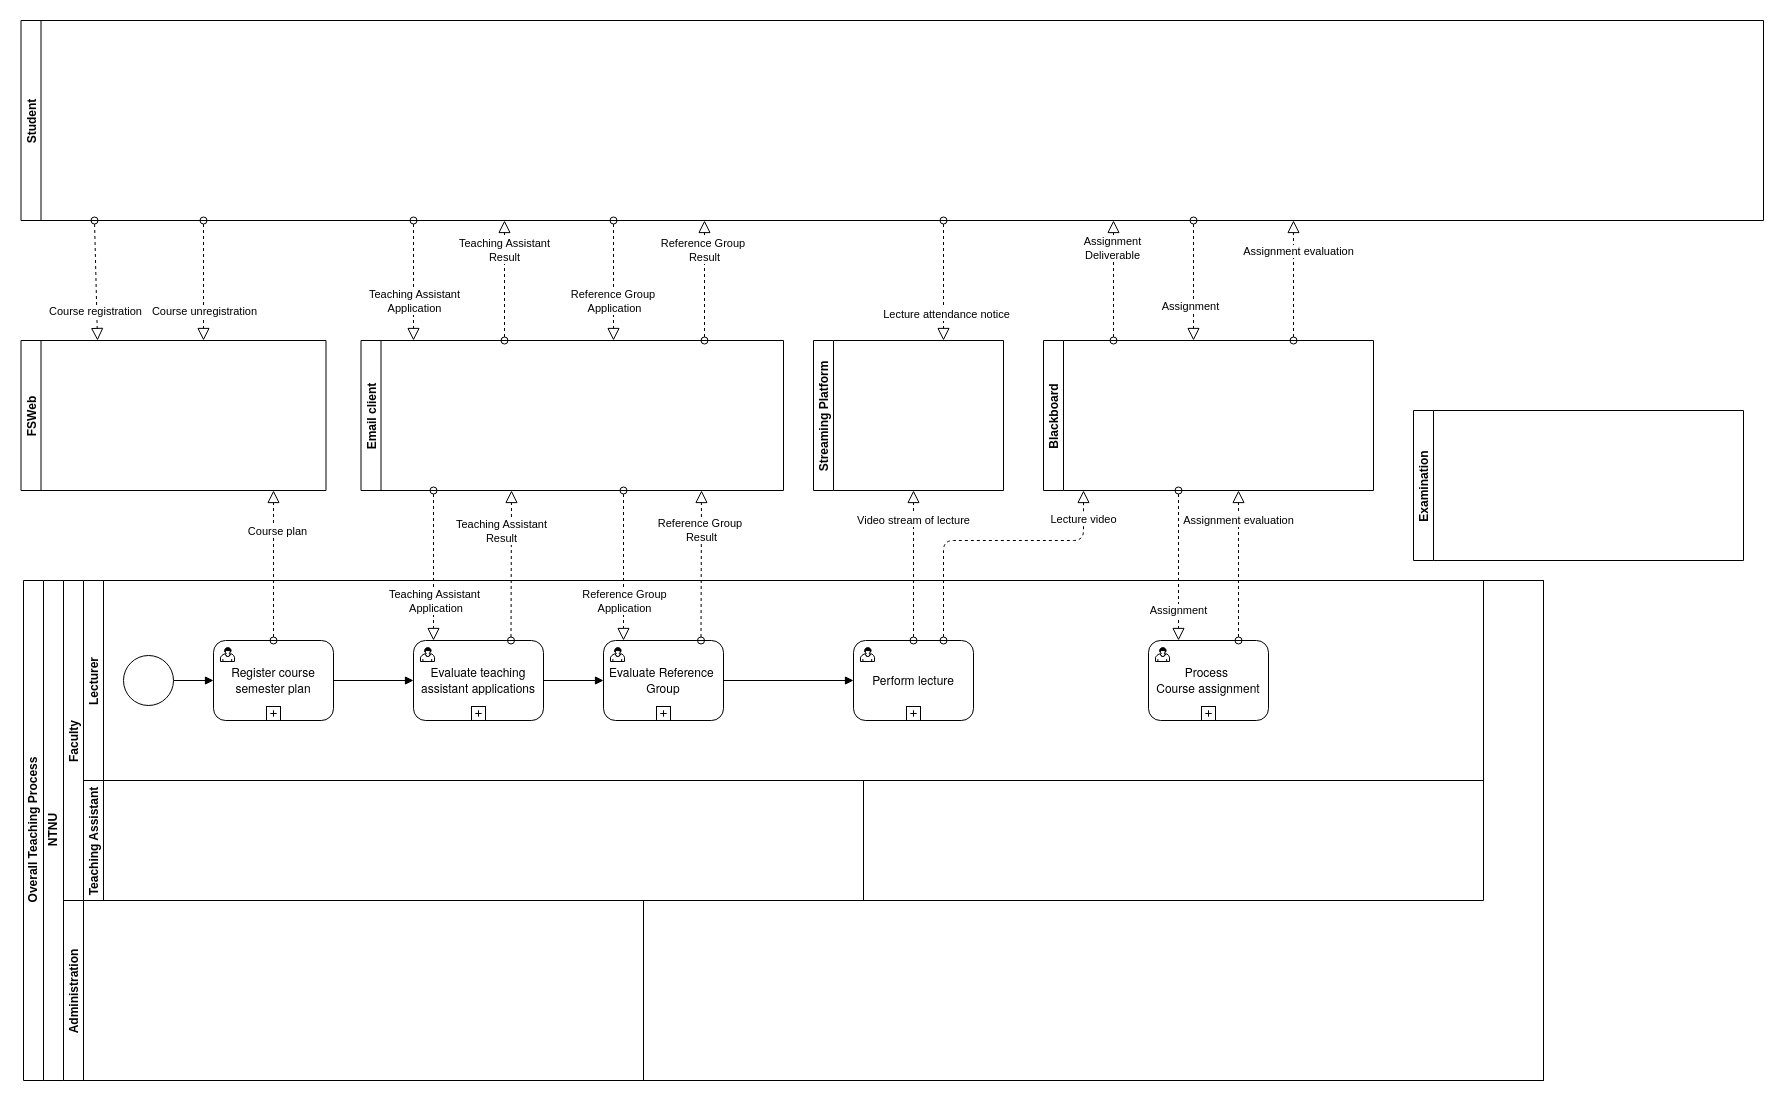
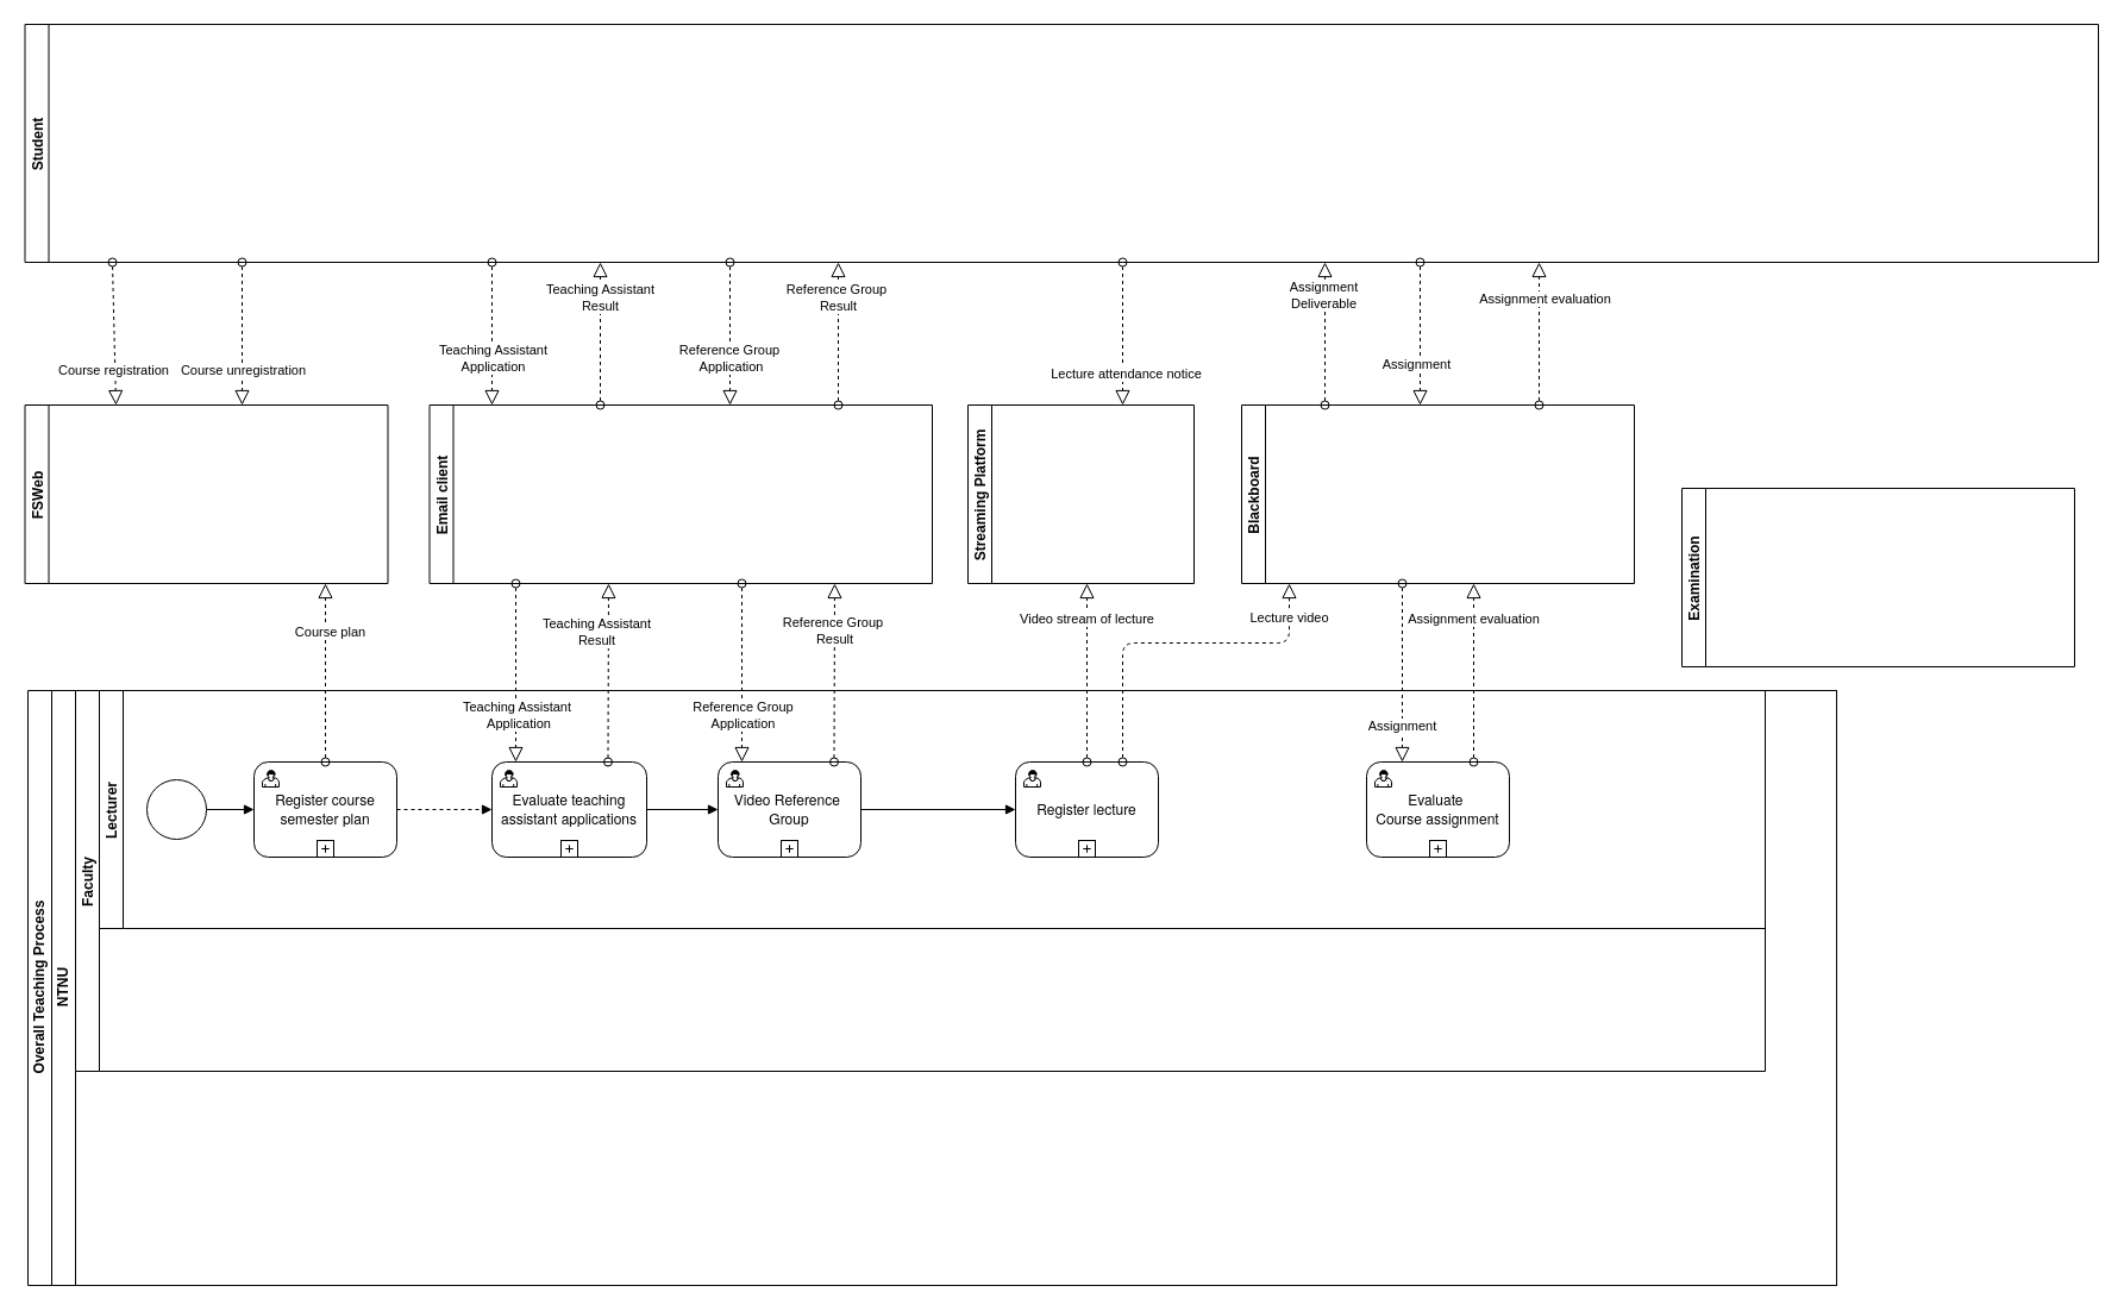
  <mxCell id="0" />
  <mxCell id="1" parent="0" />
  <mxCell id="2" value="Overall Teaching Process" style="swimlane;html=1;childLayout=stackLayout;resizeParent=1;resizeParentMax=0;horizontal=0;startSize=20;horizontalStack=0;" vertex="1" parent="1"><mxGeometry x="23" y="580" width="1520" height="500" as="geometry" /></mxCell>
  <mxCell id="3" value="NTNU" style="swimlane;html=1;startSize=20;horizontal=0;" vertex="1" parent="2"><mxGeometry x="20" width="1500" height="500" as="geometry" /></mxCell>
  <mxCell id="4" value="Faculty" style="swimlane;startSize=20;horizontal=0;" vertex="1" parent="3"><mxGeometry x="20" width="1420" height="320" as="geometry" /></mxCell>
  <mxCell id="5" value="Lecturer" style="swimlane;startSize=20;horizontal=0;" vertex="1" parent="4"><mxGeometry x="20" width="1400" height="200" as="geometry" /></mxCell>
- <mxCell id="6" value="&lt;span style=&quot;font-family: &amp;#34;helvetica neue&amp;#34;&quot;&gt;Perform lecture&lt;br&gt;&lt;/span&gt;" style="html=1;whiteSpace=wrap;rounded=1;dropTarget=0;" vertex="1" parent="5"><mxGeometry x="770" y="60" width="120" height="80" as="geometry" /></mxCell>
+ <mxCell id="6" value="&lt;span style=&quot;font-family: &amp;#34;helvetica neue&amp;#34;&quot;&gt;Register lecture&lt;br&gt;&lt;/span&gt;" style="html=1;whiteSpace=wrap;rounded=1;dropTarget=0;" vertex="1" parent="5"><mxGeometry x="770" y="60" width="120" height="80" as="geometry" /></mxCell>
  <mxCell id="7" value="" style="html=1;shape=mxgraph.bpmn.user_task;outlineConnect=0;" vertex="1" parent="6"><mxGeometry width="14" height="14" relative="1" as="geometry"><mxPoint x="7" y="7" as="offset" /></mxGeometry></mxCell>
  <mxCell id="8" value="" style="html=1;shape=plus;outlineConnect=0;" vertex="1" parent="6"><mxGeometry x="0.5" y="1" width="14" height="14" relative="1" as="geometry"><mxPoint x="-7" y="-14" as="offset" /></mxGeometry></mxCell>
  <mxCell id="9" style="edgeStyle=orthogonalEdgeStyle;rounded=0;orthogonalLoop=1;jettySize=auto;html=1;entryX=0;entryY=0.5;entryDx=0;entryDy=0;endArrow=block;endFill=1;" edge="1" parent="5" source="10" target="6"><mxGeometry relative="1" as="geometry" /></mxCell>
- <mxCell id="10" value="&lt;span style=&quot;font-family: &amp;#34;helvetica neue&amp;#34;&quot;&gt;Evaluate Reference&amp;nbsp;&lt;br&gt;Group&lt;br&gt;&lt;/span&gt;" style="html=1;whiteSpace=wrap;rounded=1;dropTarget=0;" vertex="1" parent="5"><mxGeometry x="520" y="60" width="120" height="80" as="geometry" /></mxCell>
+ <mxCell id="10" value="&lt;span style=&quot;font-family: &amp;#34;helvetica neue&amp;#34;&quot;&gt;Video Reference&amp;nbsp;&lt;br&gt;Group&lt;br&gt;&lt;/span&gt;" style="html=1;whiteSpace=wrap;rounded=1;dropTarget=0;" vertex="1" parent="5"><mxGeometry x="520" y="60" width="120" height="80" as="geometry" /></mxCell>
  <mxCell id="11" value="" style="html=1;shape=mxgraph.bpmn.user_task;outlineConnect=0;" vertex="1" parent="10"><mxGeometry width="14" height="14" relative="1" as="geometry"><mxPoint x="7" y="7" as="offset" /></mxGeometry></mxCell>
  <mxCell id="12" value="" style="html=1;shape=plus;outlineConnect=0;" vertex="1" parent="10"><mxGeometry x="0.5" y="1" width="14" height="14" relative="1" as="geometry"><mxPoint x="-7" y="-14" as="offset" /></mxGeometry></mxCell>
  <mxCell id="13" style="edgeStyle=orthogonalEdgeStyle;rounded=0;orthogonalLoop=1;jettySize=auto;html=1;entryX=0;entryY=0.5;entryDx=0;entryDy=0;endArrow=block;endFill=1;" edge="1" parent="5" source="14" target="10"><mxGeometry relative="1" as="geometry" /></mxCell>
  <mxCell id="14" value="&lt;span style=&quot;font-family: &amp;#34;helvetica neue&amp;#34;&quot;&gt;Evaluate teaching assistant applications&lt;/span&gt;" style="html=1;whiteSpace=wrap;rounded=1;dropTarget=0;" vertex="1" parent="5"><mxGeometry x="330" y="60" width="130" height="80" as="geometry" /></mxCell>
  <mxCell id="15" value="" style="html=1;shape=mxgraph.bpmn.user_task;outlineConnect=0;" vertex="1" parent="14"><mxGeometry width="14" height="14" relative="1" as="geometry"><mxPoint x="7" y="7" as="offset" /></mxGeometry></mxCell>
  <mxCell id="16" value="" style="html=1;shape=plus;outlineConnect=0;" vertex="1" parent="14"><mxGeometry x="0.5" y="1" width="14" height="14" relative="1" as="geometry"><mxPoint x="-7" y="-14" as="offset" /></mxGeometry></mxCell>
- <mxCell id="17" style="edgeStyle=orthogonalEdgeStyle;rounded=0;orthogonalLoop=1;jettySize=auto;html=1;entryX=0;entryY=0.5;entryDx=0;entryDy=0;endArrow=block;endFill=1;" edge="1" parent="5" source="18" target="14"><mxGeometry relative="1" as="geometry" /></mxCell>
+ <mxCell id="17" style="edgeStyle=orthogonalEdgeStyle;rounded=0;orthogonalLoop=1;jettySize=auto;html=1;entryX=0;entryY=0.5;entryDx=0;entryDy=0;endArrow=block;endFill=1;dashed=1;" edge="1" parent="5" source="18" target="14"><mxGeometry relative="1" as="geometry" /></mxCell>
  <mxCell id="18" value="&lt;span style=&quot;font-family: &amp;#34;helvetica neue&amp;#34;&quot;&gt;Register course semester plan&lt;/span&gt;" style="html=1;whiteSpace=wrap;rounded=1;dropTarget=0;" vertex="1" parent="5"><mxGeometry x="130" y="60" width="120" height="80" as="geometry" /></mxCell>
  <mxCell id="19" value="" style="html=1;shape=mxgraph.bpmn.user_task;outlineConnect=0;" vertex="1" parent="18"><mxGeometry width="14" height="14" relative="1" as="geometry"><mxPoint x="7" y="7" as="offset" /></mxGeometry></mxCell>
  <mxCell id="20" value="" style="html=1;shape=plus;outlineConnect=0;" vertex="1" parent="18"><mxGeometry x="0.5" y="1" width="14" height="14" relative="1" as="geometry"><mxPoint x="-7" y="-14" as="offset" /></mxGeometry></mxCell>
  <mxCell id="21" style="edgeStyle=orthogonalEdgeStyle;rounded=0;orthogonalLoop=1;jettySize=auto;html=1;entryX=0;entryY=0.5;entryDx=0;entryDy=0;endArrow=block;endFill=1;" edge="1" parent="5" source="22" target="18"><mxGeometry relative="1" as="geometry" /></mxCell>
  <mxCell id="22" value="" style="shape=mxgraph.bpmn.shape;html=1;verticalLabelPosition=bottom;labelBackgroundColor=#ffffff;verticalAlign=top;align=center;perimeter=ellipsePerimeter;outlineConnect=0;outline=standard;symbol=general;" vertex="1" parent="5"><mxGeometry x="40" y="75" width="50" height="50" as="geometry" /></mxCell>
- <mxCell id="23" value="&lt;span style=&quot;font-family: &amp;#34;helvetica neue&amp;#34;&quot;&gt;Process&amp;nbsp;&lt;br&gt;Course assignment&lt;br&gt;&lt;/span&gt;" style="html=1;whiteSpace=wrap;rounded=1;dropTarget=0;" vertex="1" parent="5"><mxGeometry x="1065" y="60" width="120" height="80" as="geometry" /></mxCell>
+ <mxCell id="23" value="&lt;span style=&quot;font-family: &amp;#34;helvetica neue&amp;#34;&quot;&gt;Evaluate&amp;nbsp;&lt;br&gt;Course assignment&lt;br&gt;&lt;/span&gt;" style="html=1;whiteSpace=wrap;rounded=1;dropTarget=0;" vertex="1" parent="5"><mxGeometry x="1065" y="60" width="120" height="80" as="geometry" /></mxCell>
  <mxCell id="24" value="" style="html=1;shape=mxgraph.bpmn.user_task;outlineConnect=0;" vertex="1" parent="23"><mxGeometry width="14" height="14" relative="1" as="geometry"><mxPoint x="7" y="7" as="offset" /></mxGeometry></mxCell>
  <mxCell id="25" value="" style="html=1;shape=plus;outlineConnect=0;" vertex="1" parent="23"><mxGeometry x="0.5" y="1" width="14" height="14" relative="1" as="geometry"><mxPoint x="-7" y="-14" as="offset" /></mxGeometry></mxCell>
- <mxCell id="26" value="Teaching Assistant" style="swimlane;startSize=20;horizontal=0;" vertex="1" parent="4"><mxGeometry x="20" y="200" width="780" height="120" as="geometry" /></mxCell>
- <mxCell id="27" value="Administration" style="swimlane;startSize=20;horizontal=0;" vertex="1" parent="3"><mxGeometry x="20" y="320" width="580" height="180" as="geometry" /></mxCell>
  <mxCell id="28" value="Student" style="swimlane;startSize=20;horizontal=0;" vertex="1" parent="1"><mxGeometry x="20.5" y="20" width="1742.5" height="200" as="geometry" /></mxCell>
  <mxCell id="29" value="FSWeb" style="swimlane;startSize=20;horizontal=0;" vertex="1" parent="1"><mxGeometry x="20.5" y="340" width="305" height="150" as="geometry" /></mxCell>
  <mxCell id="30" value="" style="startArrow=oval;startFill=0;startSize=7;endArrow=block;endFill=0;endSize=10;dashed=1;html=1;exitX=0.5;exitY=0;exitDx=0;exitDy=0;" edge="1" parent="1" source="18"><mxGeometry width="100" relative="1" as="geometry"><mxPoint x="273" y="640" as="sourcePoint" /><mxPoint x="273" y="490" as="targetPoint" /></mxGeometry></mxCell>
  <mxCell id="31" value="Course plan" style="edgeLabel;html=1;align=center;verticalAlign=middle;resizable=0;points=[];" vertex="1" connectable="0" parent="30"><mxGeometry x="0.467" y="-3" relative="1" as="geometry"><mxPoint as="offset" /></mxGeometry></mxCell>
  <mxCell id="32" value="" style="startArrow=oval;startFill=0;startSize=7;endArrow=block;endFill=0;endSize=10;dashed=1;html=1;" edge="1" parent="1"><mxGeometry width="100" relative="1" as="geometry"><mxPoint x="94" y="220" as="sourcePoint" /><mxPoint x="97" y="340" as="targetPoint" /></mxGeometry></mxCell>
  <mxCell id="33" value="Course registration" style="edgeLabel;html=1;align=center;verticalAlign=middle;resizable=0;points=[];" vertex="1" connectable="0" parent="32"><mxGeometry x="-0.545" relative="1" as="geometry"><mxPoint y="63.01" as="offset" /></mxGeometry></mxCell>
  <mxCell id="34" value="Email client" style="swimlane;startSize=20;horizontal=0;" vertex="1" parent="1"><mxGeometry x="360.5" y="340" width="422.5" height="150" as="geometry" /></mxCell>
  <mxCell id="35" value="" style="startArrow=oval;startFill=0;startSize=7;endArrow=block;endFill=0;endSize=10;dashed=1;html=1;" edge="1" parent="1"><mxGeometry width="100" relative="1" as="geometry"><mxPoint x="203" y="220" as="sourcePoint" /><mxPoint x="203" y="340" as="targetPoint" /></mxGeometry></mxCell>
  <mxCell id="36" value="Course unregistration" style="edgeLabel;html=1;align=center;verticalAlign=middle;resizable=0;points=[];" vertex="1" connectable="0" parent="35"><mxGeometry x="-0.545" relative="1" as="geometry"><mxPoint y="63" as="offset" /></mxGeometry></mxCell>
  <mxCell id="37" value="" style="startArrow=oval;startFill=0;startSize=7;endArrow=block;endFill=0;endSize=10;dashed=1;html=1;" edge="1" parent="1"><mxGeometry width="100" relative="1" as="geometry"><mxPoint x="413" y="220" as="sourcePoint" /><mxPoint x="413" y="340" as="targetPoint" /></mxGeometry></mxCell>
  <mxCell id="38" value="Teaching Assistant &lt;br&gt;Application" style="edgeLabel;html=1;align=center;verticalAlign=middle;resizable=0;points=[];" vertex="1" connectable="0" parent="37"><mxGeometry x="-0.545" relative="1" as="geometry"><mxPoint y="53" as="offset" /></mxGeometry></mxCell>
  <mxCell id="39" value="Teaching Assistant &lt;br&gt;Result" style="startArrow=oval;startFill=0;startSize=7;endArrow=block;endFill=0;endSize=10;dashed=1;html=1;exitX=0.75;exitY=0;exitDx=0;exitDy=0;" edge="1" parent="1" source="14"><mxGeometry x="0.455" y="10" width="100" relative="1" as="geometry"><mxPoint x="483" y="540" as="sourcePoint" /><mxPoint x="511" y="490" as="targetPoint" /><mxPoint as="offset" /></mxGeometry></mxCell>
  <mxCell id="40" value="Teaching Assistant &lt;br&gt;Result" style="startArrow=oval;startFill=0;startSize=7;endArrow=block;endFill=0;endSize=10;dashed=1;html=1;" edge="1" parent="1"><mxGeometry x="0.5" width="100" relative="1" as="geometry"><mxPoint x="504" y="340" as="sourcePoint" /><mxPoint x="504" y="220" as="targetPoint" /><mxPoint as="offset" /></mxGeometry></mxCell>
  <mxCell id="41" value="" style="startArrow=oval;startFill=0;startSize=7;endArrow=block;endFill=0;endSize=10;dashed=1;html=1;" edge="1" parent="1"><mxGeometry width="100" relative="1" as="geometry"><mxPoint x="433" y="490" as="sourcePoint" /><mxPoint x="433" y="640" as="targetPoint" /></mxGeometry></mxCell>
  <mxCell id="42" value="Teaching Assistant&lt;br&gt;&amp;nbsp;Application" style="edgeLabel;html=1;align=center;verticalAlign=middle;resizable=0;points=[];" vertex="1" connectable="0" parent="41"><mxGeometry x="-0.545" relative="1" as="geometry"><mxPoint y="76.03" as="offset" /></mxGeometry></mxCell>
  <mxCell id="43" value="" style="startArrow=oval;startFill=0;startSize=7;endArrow=block;endFill=0;endSize=10;dashed=1;html=1;" edge="1" parent="1"><mxGeometry width="100" relative="1" as="geometry"><mxPoint x="613" y="220" as="sourcePoint" /><mxPoint x="613" y="340" as="targetPoint" /></mxGeometry></mxCell>
  <mxCell id="44" value="Reference Group&amp;nbsp;&lt;br&gt;Application" style="edgeLabel;html=1;align=center;verticalAlign=middle;resizable=0;points=[];" vertex="1" connectable="0" parent="43"><mxGeometry x="-0.545" relative="1" as="geometry"><mxPoint y="53" as="offset" /></mxGeometry></mxCell>
  <mxCell id="45" value="Reference Group&amp;nbsp;&lt;br&gt;Result" style="startArrow=oval;startFill=0;startSize=7;endArrow=block;endFill=0;endSize=10;dashed=1;html=1;" edge="1" parent="1"><mxGeometry x="0.5" width="100" relative="1" as="geometry"><mxPoint x="704" y="340" as="sourcePoint" /><mxPoint x="704" y="220" as="targetPoint" /><mxPoint as="offset" /></mxGeometry></mxCell>
  <mxCell id="46" value="Reference Group&amp;nbsp;&lt;br&gt;Result" style="startArrow=oval;startFill=0;startSize=7;endArrow=block;endFill=0;endSize=10;dashed=1;html=1;exitX=0.75;exitY=0;exitDx=0;exitDy=0;" edge="1" parent="1"><mxGeometry x="0.467" width="100" relative="1" as="geometry"><mxPoint x="700.5" y="640" as="sourcePoint" /><mxPoint x="701" y="490" as="targetPoint" /><mxPoint as="offset" /></mxGeometry></mxCell>
  <mxCell id="47" value="" style="startArrow=oval;startFill=0;startSize=7;endArrow=block;endFill=0;endSize=10;dashed=1;html=1;" edge="1" parent="1"><mxGeometry width="100" relative="1" as="geometry"><mxPoint x="623" y="490" as="sourcePoint" /><mxPoint x="623" y="640" as="targetPoint" /></mxGeometry></mxCell>
  <mxCell id="48" value="Reference Group&lt;br&gt;Application" style="edgeLabel;html=1;align=center;verticalAlign=middle;resizable=0;points=[];" vertex="1" connectable="0" parent="47"><mxGeometry x="-0.545" relative="1" as="geometry"><mxPoint y="76.03" as="offset" /></mxGeometry></mxCell>
  <mxCell id="49" value="Streaming Platform" style="swimlane;startSize=20;horizontal=0;" vertex="1" parent="1"><mxGeometry x="813" y="340" width="190" height="150" as="geometry" /></mxCell>
  <mxCell id="50" value="Video stream of lecture" style="startArrow=oval;startFill=0;startSize=7;endArrow=block;endFill=0;endSize=10;dashed=1;html=1;exitX=0.5;exitY=0;exitDx=0;exitDy=0;" edge="1" parent="1" source="6"><mxGeometry x="0.6" width="100" relative="1" as="geometry"><mxPoint x="710.5" y="650" as="sourcePoint" /><mxPoint x="913" y="490" as="targetPoint" /><mxPoint as="offset" /></mxGeometry></mxCell>
  <mxCell id="51" value="" style="startArrow=oval;startFill=0;startSize=7;endArrow=block;endFill=0;endSize=10;dashed=1;html=1;" edge="1" parent="1"><mxGeometry width="100" relative="1" as="geometry"><mxPoint x="943" y="220" as="sourcePoint" /><mxPoint x="943" y="340" as="targetPoint" /></mxGeometry></mxCell>
  <mxCell id="52" value="Lecture attendance notice" style="edgeLabel;html=1;align=center;verticalAlign=middle;resizable=0;points=[];" vertex="1" connectable="0" parent="51"><mxGeometry x="0.55" y="2" relative="1" as="geometry"><mxPoint as="offset" /></mxGeometry></mxCell>
  <mxCell id="53" value="Blackboard" style="swimlane;startSize=20;horizontal=0;" vertex="1" parent="1"><mxGeometry x="1043" y="340" width="330" height="150" as="geometry" /></mxCell>
  <mxCell id="54" value="Lecture video" style="startArrow=oval;startFill=0;startSize=7;endArrow=block;endFill=0;endSize=10;dashed=1;html=1;exitX=0.75;exitY=0;exitDx=0;exitDy=0;edgeStyle=orthogonalEdgeStyle;" edge="1" parent="1" source="6"><mxGeometry x="0.798" width="100" relative="1" as="geometry"><mxPoint x="923" y="650" as="sourcePoint" /><mxPoint x="1083" y="490" as="targetPoint" /><mxPoint as="offset" /><Array as="points"><mxPoint x="943" y="540" /><mxPoint x="1083" y="540" /></Array></mxGeometry></mxCell>
  <mxCell id="55" value="Assignment evaluation" style="startArrow=oval;startFill=0;startSize=7;endArrow=block;endFill=0;endSize=10;dashed=1;html=1;exitX=0.75;exitY=0;exitDx=0;exitDy=0;" edge="1" parent="1" source="23"><mxGeometry x="0.6" width="100" relative="1" as="geometry"><mxPoint x="923" y="650" as="sourcePoint" /><mxPoint x="1238" y="490" as="targetPoint" /><mxPoint as="offset" /></mxGeometry></mxCell>
  <mxCell id="56" value="Assignment" style="startArrow=oval;startFill=0;startSize=7;endArrow=block;endFill=0;endSize=10;dashed=1;html=1;entryX=0.25;entryY=0;entryDx=0;entryDy=0;" edge="1" parent="1" target="23"><mxGeometry x="0.6" width="100" relative="1" as="geometry"><mxPoint x="1178" y="490" as="sourcePoint" /><mxPoint x="1248" y="500" as="targetPoint" /><mxPoint as="offset" /></mxGeometry></mxCell>
  <mxCell id="57" value="" style="startArrow=oval;startFill=0;startSize=7;endArrow=block;endFill=0;endSize=10;dashed=1;html=1;" edge="1" parent="1"><mxGeometry width="100" relative="1" as="geometry"><mxPoint x="1113" y="340" as="sourcePoint" /><mxPoint x="1113" y="220" as="targetPoint" /></mxGeometry></mxCell>
  <mxCell id="58" value="Assignment &lt;br&gt;Deliverable" style="edgeLabel;html=1;align=center;verticalAlign=middle;resizable=0;points=[];" vertex="1" connectable="0" parent="57"><mxGeometry x="0.55" y="2" relative="1" as="geometry"><mxPoint as="offset" /></mxGeometry></mxCell>
  <mxCell id="59" value="" style="startArrow=oval;startFill=0;startSize=7;endArrow=block;endFill=0;endSize=10;dashed=1;html=1;" edge="1" parent="1"><mxGeometry width="100" relative="1" as="geometry"><mxPoint x="1193" y="220" as="sourcePoint" /><mxPoint x="1193" y="340" as="targetPoint" /></mxGeometry></mxCell>
  <mxCell id="60" value="Assignment" style="edgeLabel;html=1;align=center;verticalAlign=middle;resizable=0;points=[];" vertex="1" connectable="0" parent="59"><mxGeometry x="0.417" y="-4" relative="1" as="geometry"><mxPoint as="offset" /></mxGeometry></mxCell>
  <mxCell id="61" value="" style="startArrow=oval;startFill=0;startSize=7;endArrow=block;endFill=0;endSize=10;dashed=1;html=1;" edge="1" parent="1"><mxGeometry width="100" relative="1" as="geometry"><mxPoint x="1293" y="340" as="sourcePoint" /><mxPoint x="1293" y="220" as="targetPoint" /></mxGeometry></mxCell>
  <mxCell id="62" value="Assignment evaluation" style="edgeLabel;html=1;align=center;verticalAlign=middle;resizable=0;points=[];" vertex="1" connectable="0" parent="61"><mxGeometry x="0.417" y="-4" relative="1" as="geometry"><mxPoint y="-5" as="offset" /></mxGeometry></mxCell>
  <mxCell id="63" value="Examination" style="swimlane;startSize=20;horizontal=0;" vertex="1" parent="1"><mxGeometry x="1413" y="410" width="330" height="150" as="geometry" /></mxCell>
